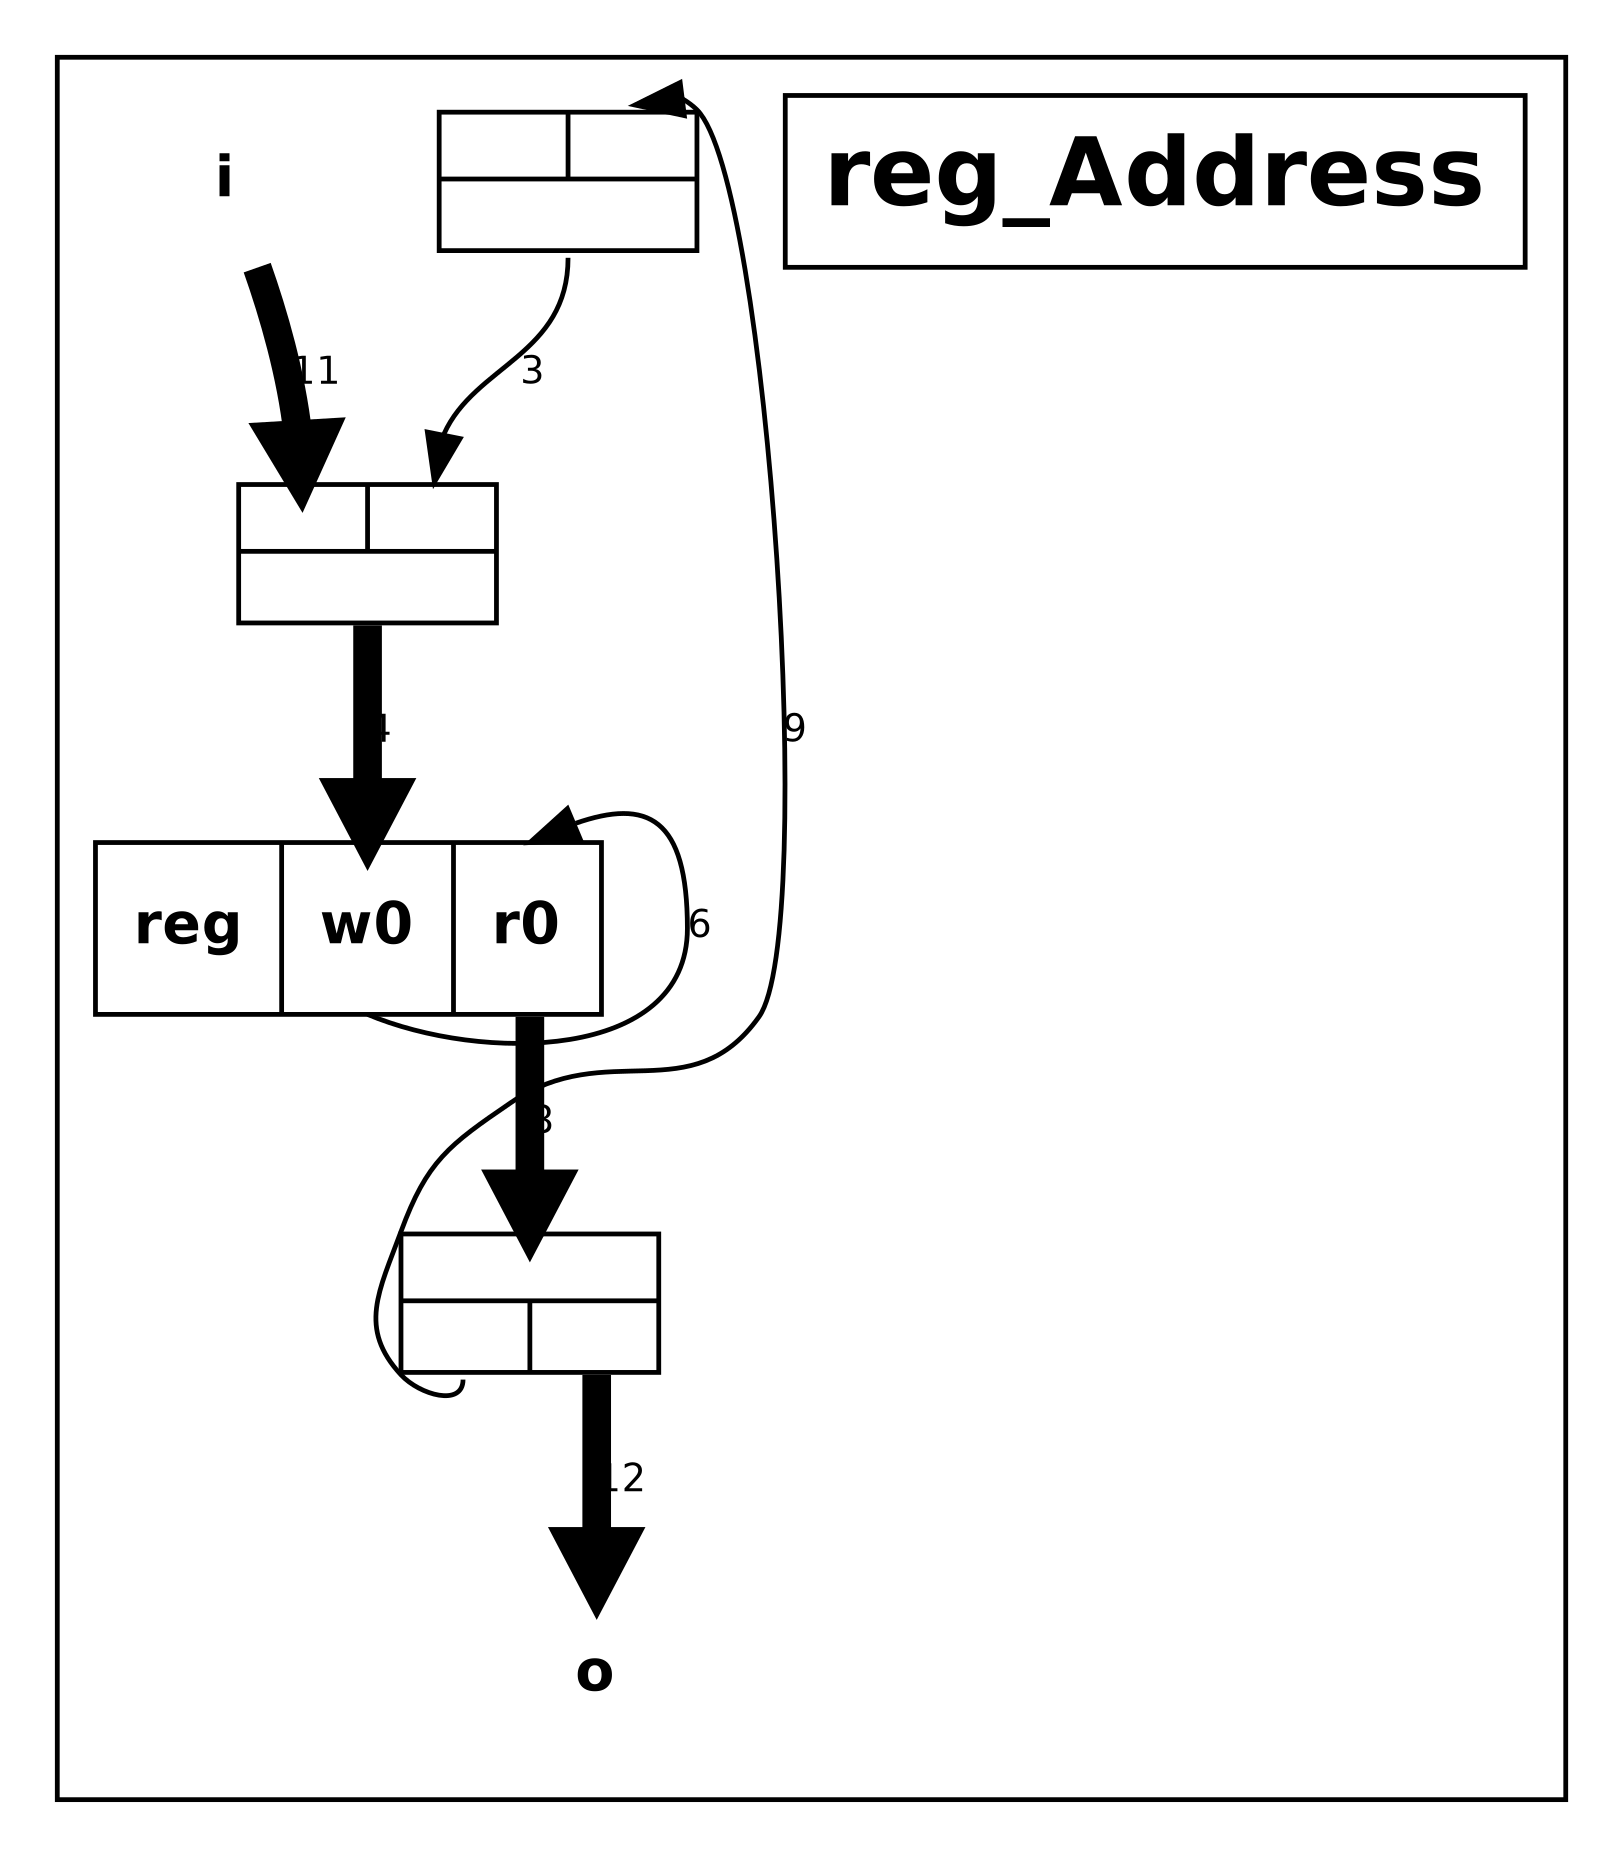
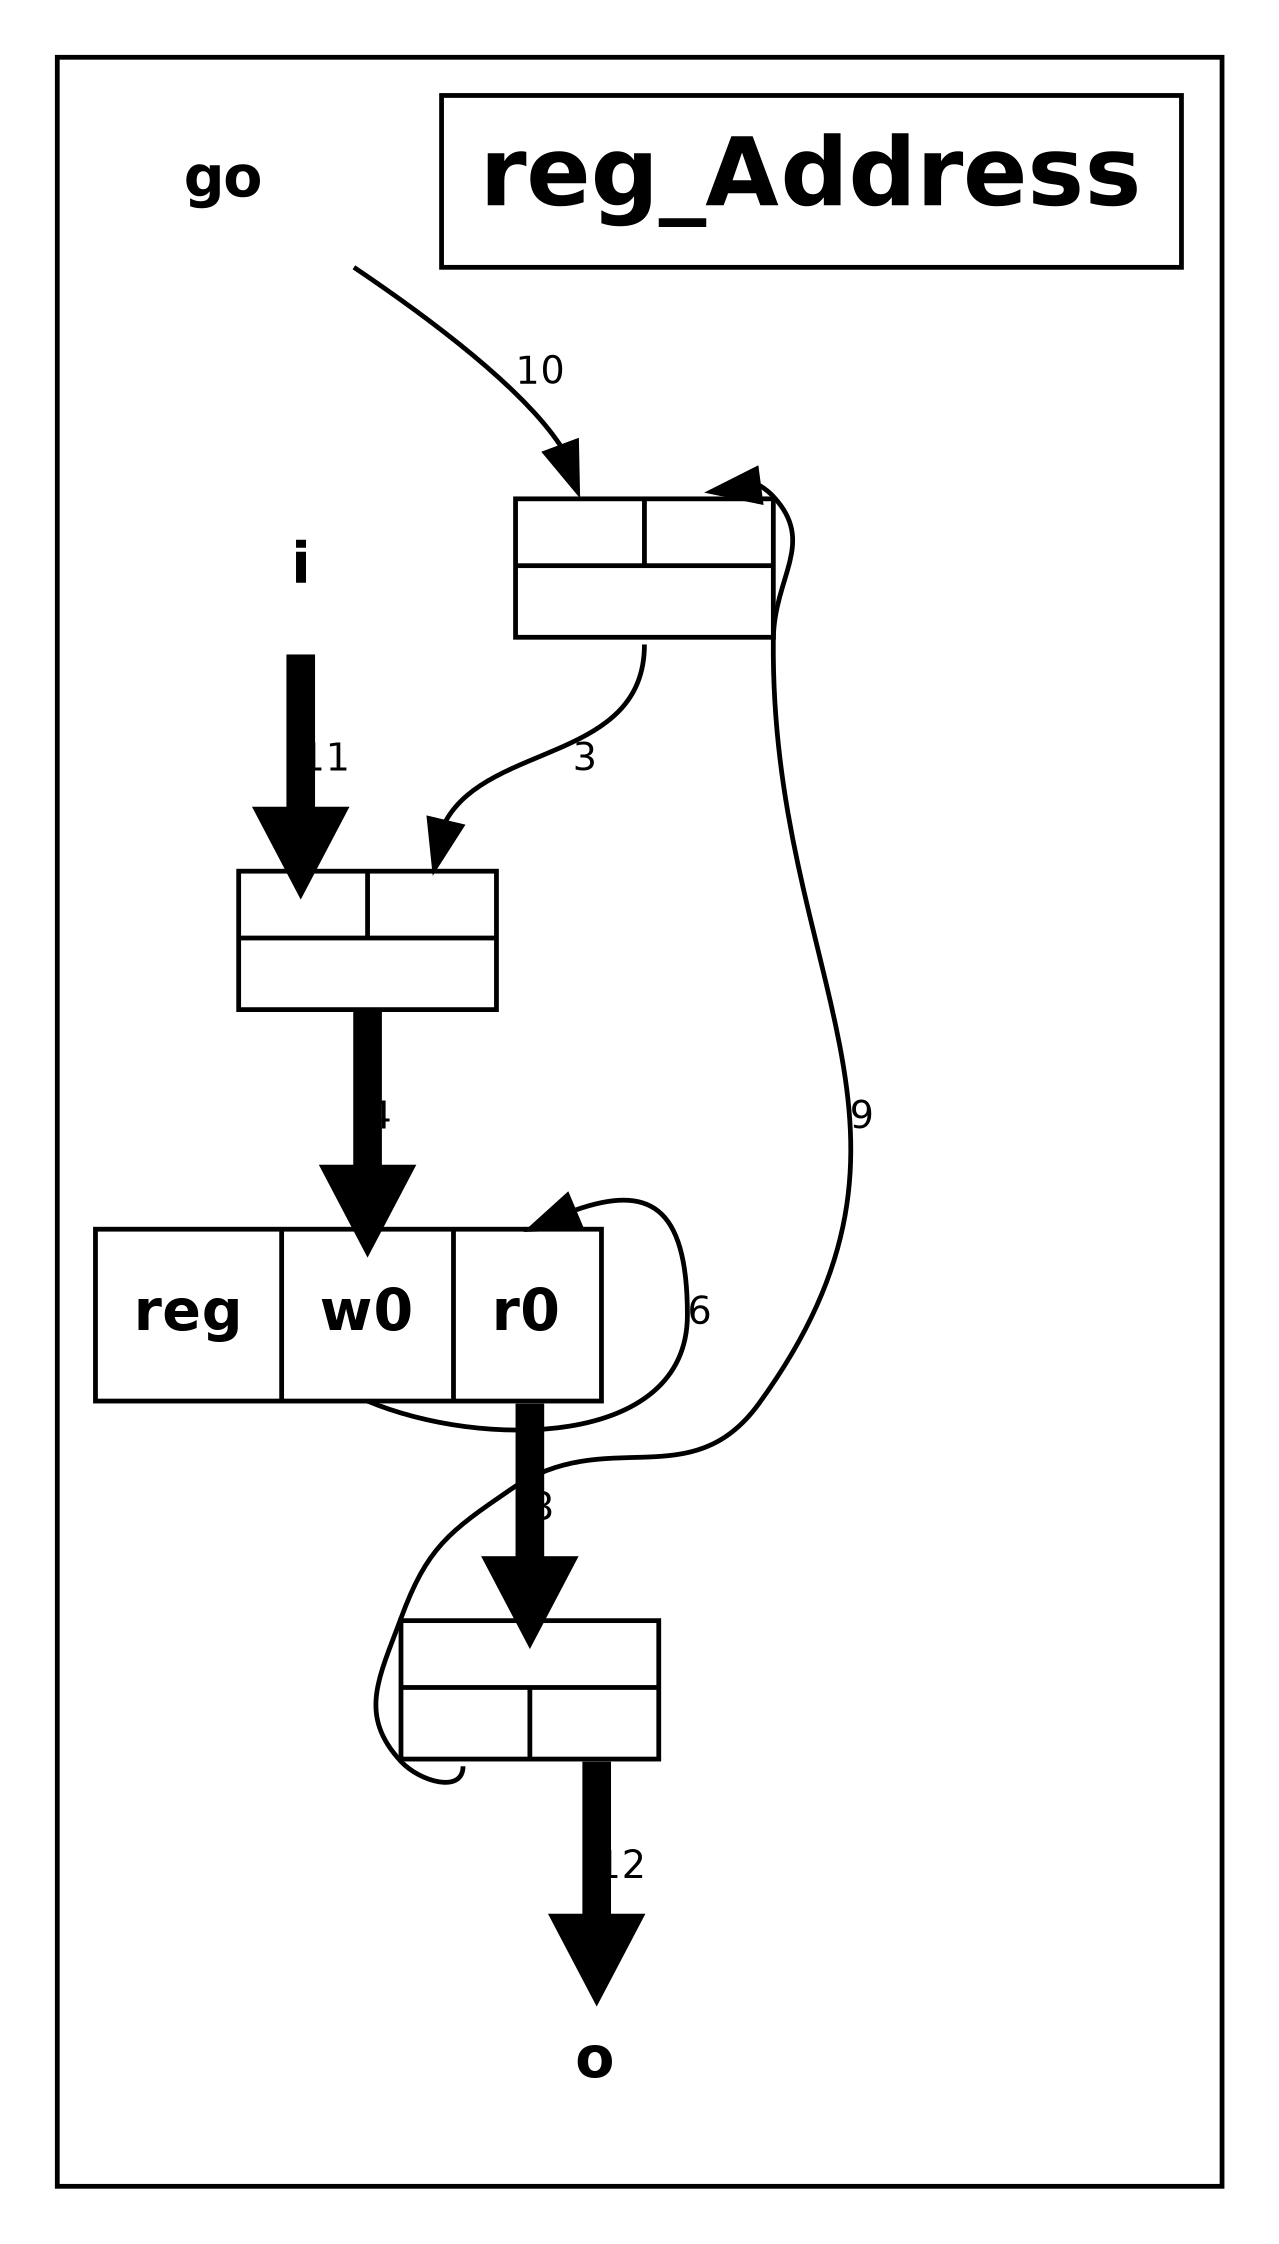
  digraph {
    node [fontname="Helvetica-Bold" fontsize=12 shape=record]
    edge [arrowhead=normal fontname=Helvetica fontsize=8 headport="i0:n" labelfontname=Helvetica labelfontsize=8 penwidth=1 weight=1]
    n1 [fontsize=20 label=reg_Address shape=box]
+   n2 [label=go portref=0 shape=none style=bold]
    n3 [compref=5 fontsize=2 height=0.4 label="{{<i0>|<i1>}|{<o>}}" nojustify=true]
    n4 [label=i portref=1 shape=none style=bold]
    n5 [compref=7 fontsize=2 height=0.4 label="{{<i0>|<i1>}|{<o>}}" nojustify=true]
    n6 [label=o portref=2 shape=none style=bold]
    n7 [compref=6 label="reg|<w0>w0|<r0>r0"]
    n8 [compref=8 fontsize=2 height=0.4 label="{{<i>}|{<o0>|<o1>}}" nojustify=true]
    subgraph cluster_1 {
      n1
+     n2
      n3
      n4
      n5
      n6
      n7
      n8
    }
+   n2 -> n3 [label=10 linkref=10]
    n3 -> n5 [headport="i1:n" label=3 linkref=3 tailport="o:s"]
    n4 -> n5 [label=11 linkref=11 penwidth=6 weight=6]
    n5 -> n7 [headport="w0:n" label=4 linkref=4 penwidth=6 tailport="o:s" weight=6]
    n7 -> n7 [headport="r0:n" label=6 linkref=6 tailport="w0:s"]
    n7 -> n8 [headport="i:n" label=8 linkref=8 penwidth=6 tailport="r0:s" weight=6]
    n8 -> n3 [headport="i1:n" label=9 linkref=9 tailport="o0:s"]
    n8 -> n6 [label=12 linkref=12 penwidth=6 tailport="o1:s" weight=6]
  }
